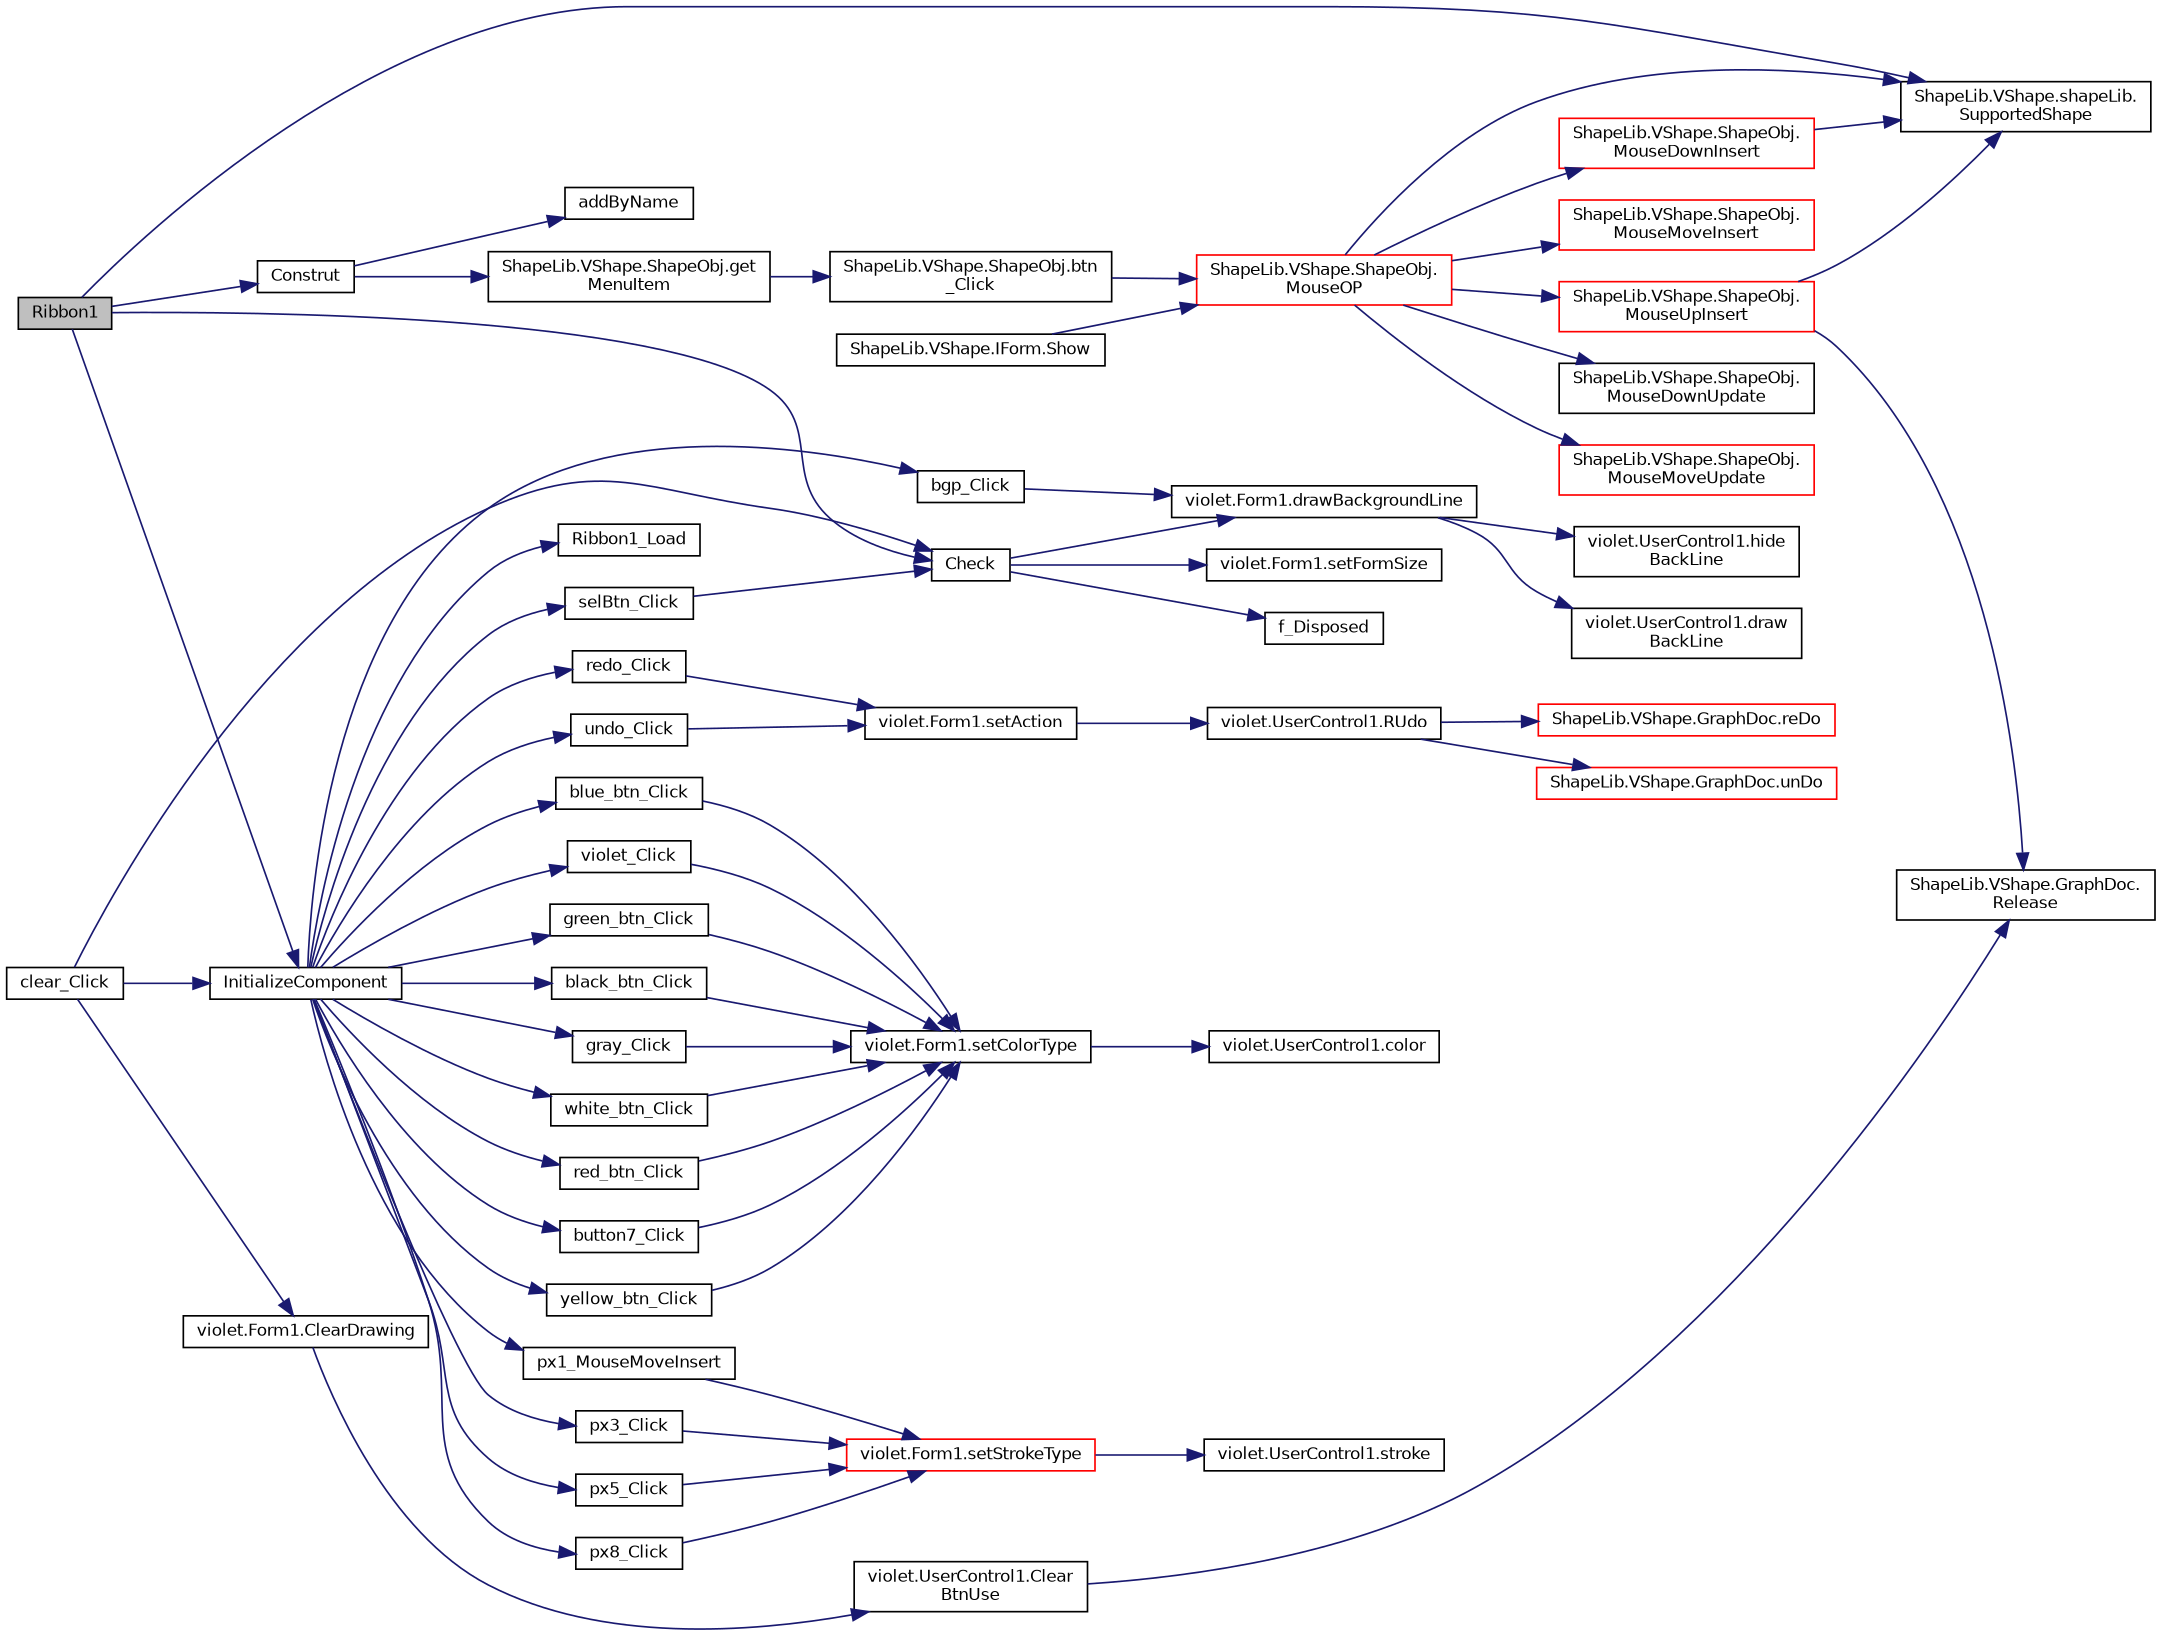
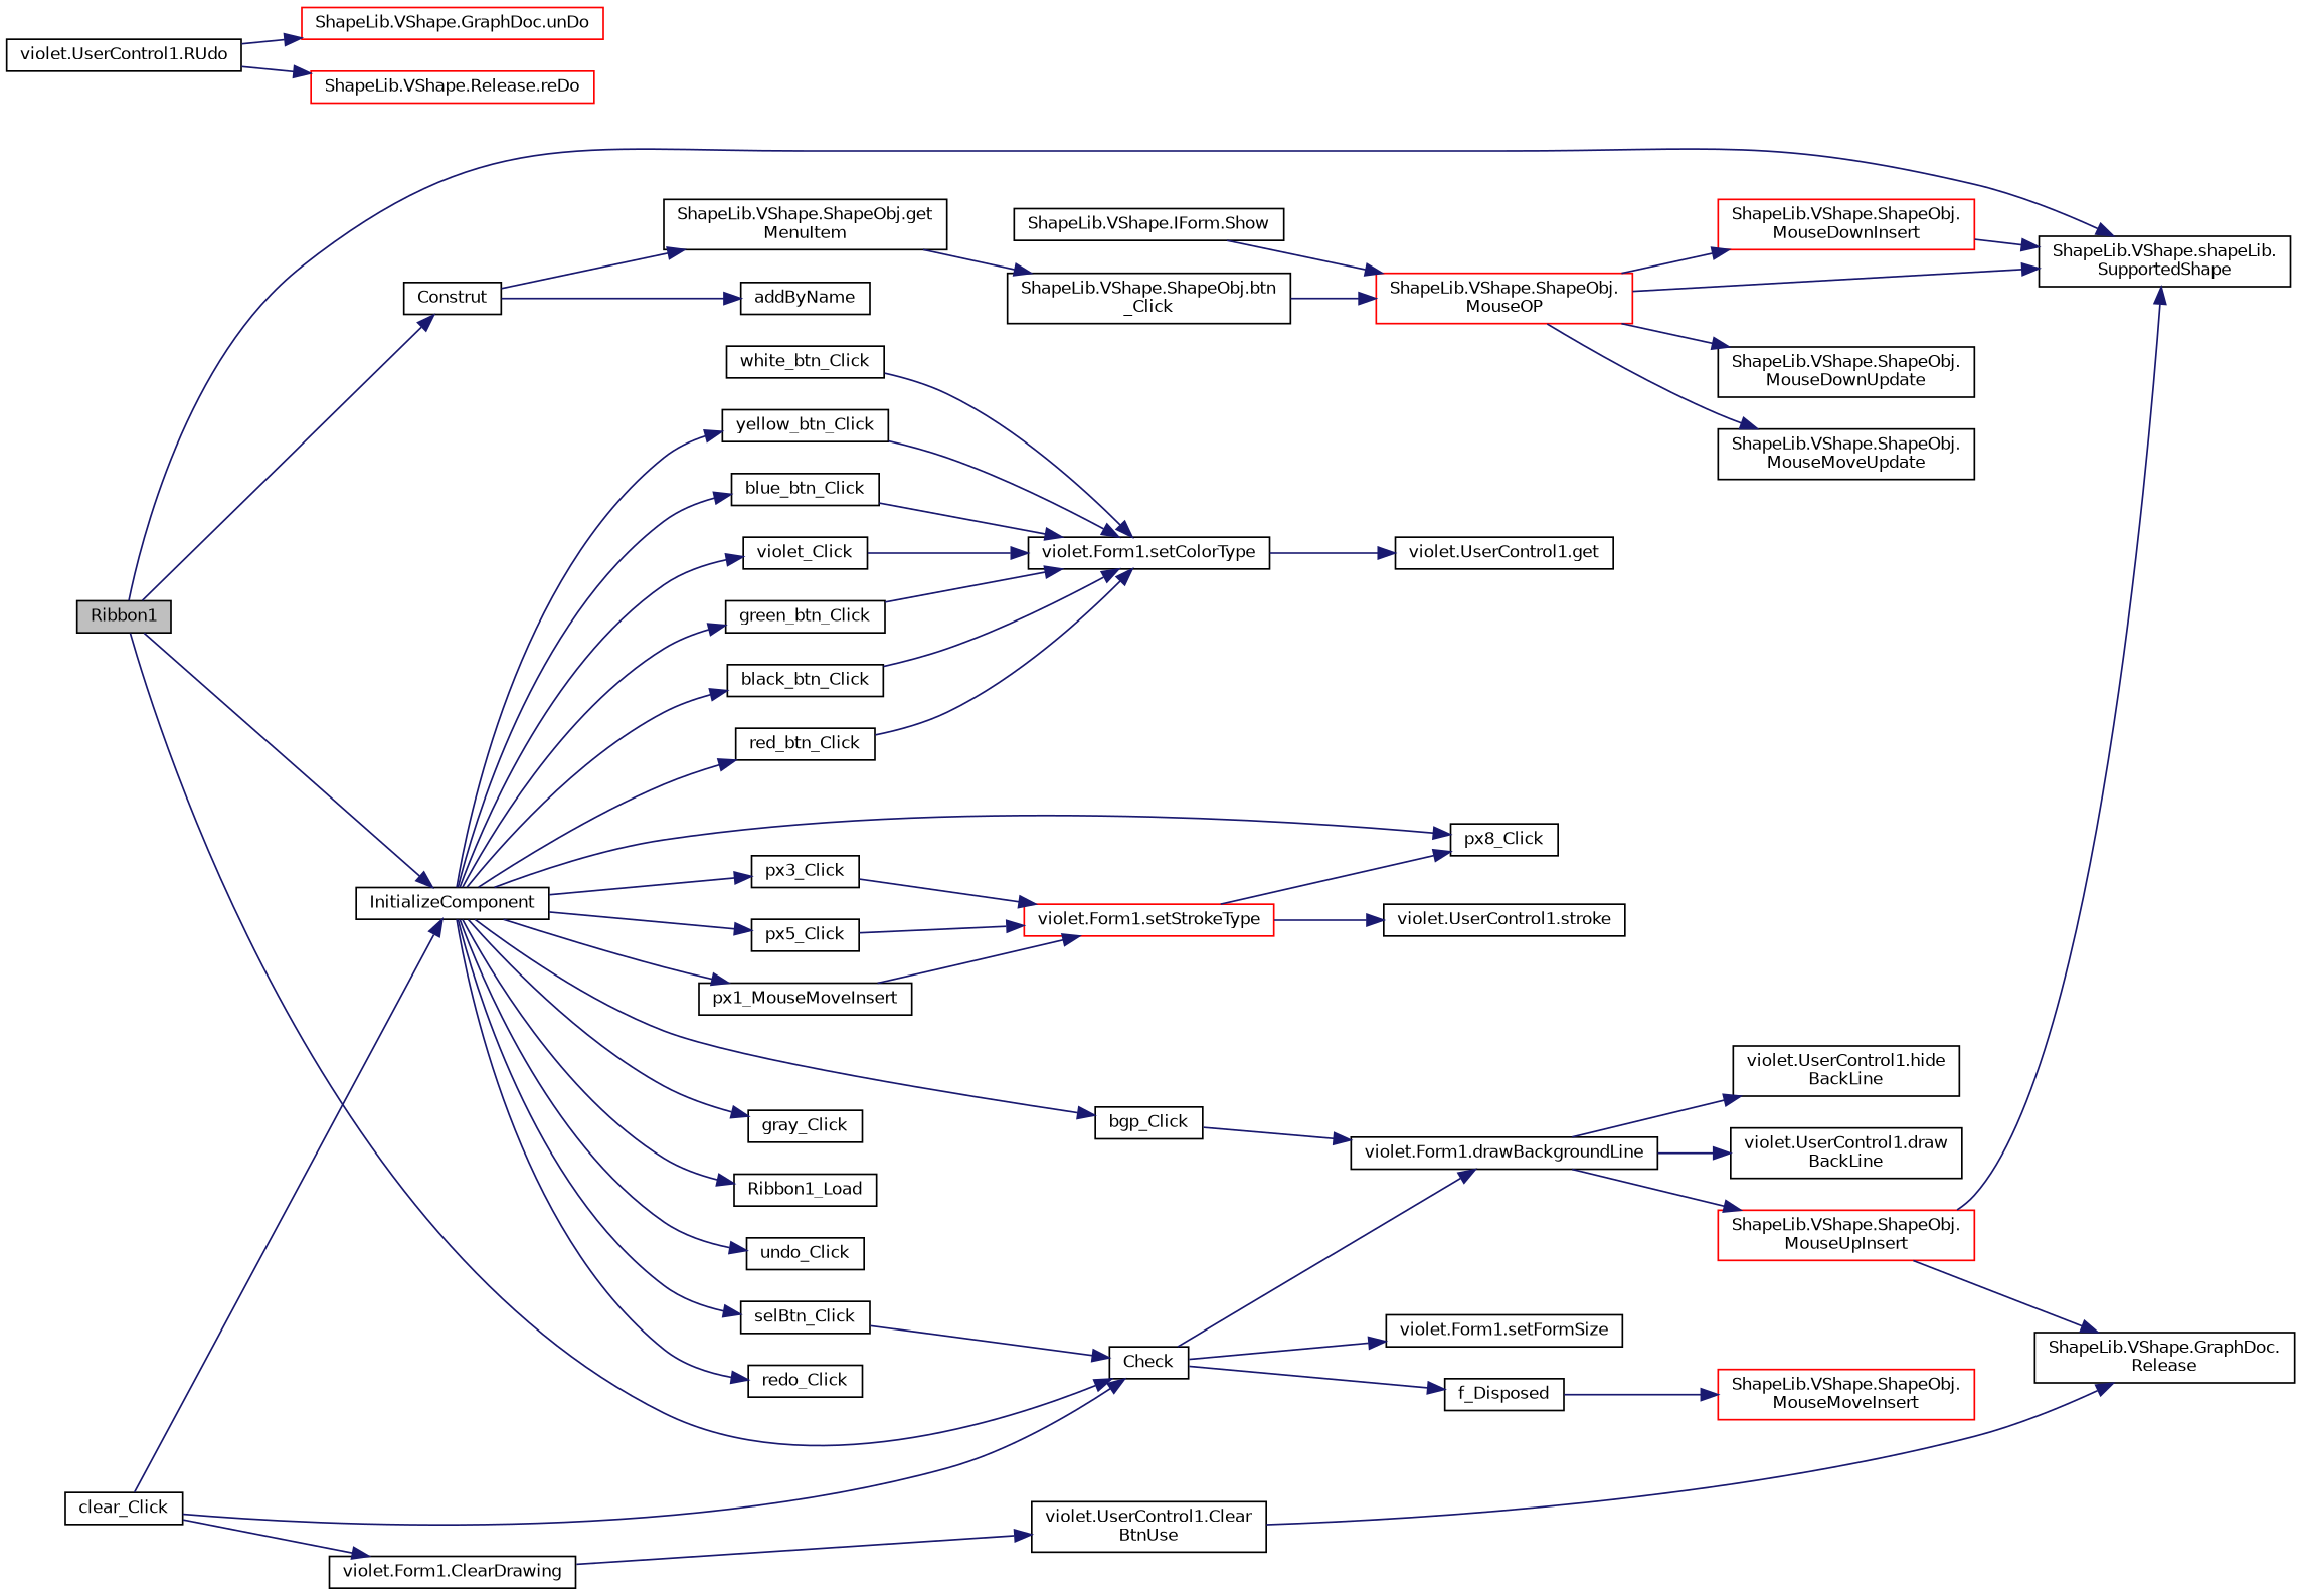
  digraph {
    rankdir=LR
    node [color=black fillcolor=white fontname=Helvetica fontsize=10 shape=record style=filled]
    edge [color=midnightblue fontname=Helvetica fontsize=10 labelfontname=Helvetica labelfontsize=10 style=solid]
    n1 [fillcolor=grey75 fontcolor=black height=0.2 label=Ribbon1 width=0.4]
    n2 [height=0.2 label=InitializeComponent width=0.4]
    n3 [height=0.2 label=Check width=0.4]
    n4 [height=0.2 label="ShapeLib.VShape.shapeLib.\lSupportedShape" width=0.4]
    n5 [height=0.2 label=Construt width=0.4]
    n6 [height=0.2 label=selBtn_Click width=0.4]
    n7 [height=0.2 label=px1_MouseMoveInsert width=0.4]
    n8 [height=0.2 label=px3_Click width=0.4]
    n9 [height=0.2 label=px5_Click width=0.4]
    n10 [height=0.2 label=px8_Click width=0.4]
    n11 [height=0.2 label=bgp_Click width=0.4]
    n12 [height=0.2 label=undo_Click width=0.4]
    n13 [height=0.2 label=redo_Click width=0.4]
    n14 [height=0.2 label=red_btn_Click width=0.4]
-   n15 [height=0.2 label=button7_Click width=0.4]
    n16 [height=0.2 label=yellow_btn_Click width=0.4]
    n17 [height=0.2 label=blue_btn_Click width=0.4]
    n18 [height=0.2 label=violet_Click width=0.4]
    n19 [height=0.2 label=green_btn_Click width=0.4]
    n20 [height=0.2 label=black_btn_Click width=0.4]
    n21 [height=0.2 label=gray_Click width=0.4]
    n22 [height=0.2 label=white_btn_Click width=0.4]
    n23 [height=0.2 label=Ribbon1_Load width=0.4]
    n24 [height=0.2 label="violet.Form1.setFormSize" width=0.4]
    n25 [height=0.2 label="violet.Form1.drawBackgroundLine" width=0.4]
    n26 [height=0.2 label=f_Disposed width=0.4]
    n27 [height=0.2 label="ShapeLib.VShape.ShapeObj.get\lMenuItem" width=0.4]
    n28 [height=0.2 label=addByName width=0.4]
    n29 [color=red height=0.2 label="violet.Form1.setStrokeType" width=0.4]
    n30 [height=0.2 label=clear_Click width=0.4]
    n31 [height=0.2 label="violet.Form1.ClearDrawing" width=0.4]
-   n32 [height=0.2 label="violet.Form1.setAction" width=0.4]
    n33 [height=0.2 label="violet.Form1.setColorType" width=0.4]
    n34 [height=0.2 label="violet.UserControl1.draw\lBackLine" width=0.4]
    n35 [height=0.2 label="violet.UserControl1.hide\lBackLine" width=0.4]
    n36 [height=0.2 label="violet.UserControl1.stroke" width=0.4]
    n37 [height=0.2 label="violet.UserControl1.Clear\lBtnUse" width=0.4]
    n38 [height=0.2 label="ShapeLib.VShape.GraphDoc.\lRelease" width=0.4]
    n39 [height=0.2 label="violet.UserControl1.RUdo" width=0.4]
    n40 [color=red height=0.2 label="ShapeLib.VShape.GraphDoc.unDo" width=0.4]
-   n41 [color=red height=0.2 label="ShapeLib.VShape.GraphDoc.reDo" width=0.4]
-   n42 [height=0.2 label="violet.UserControl1.color" width=0.4]
+   n41 [color=red height=0.2 label="ShapeLib.VShape.Release.reDo" width=0.4]
+   n42 [height=0.2 label="violet.UserControl1.get" width=0.4]
    n43 [height=0.2 label="ShapeLib.VShape.ShapeObj.btn\l_Click" width=0.4]
    n44 [color=red height=0.2 label="ShapeLib.VShape.ShapeObj.\lMouseOP" width=0.4]
    n45 [color=red height=0.2 label="ShapeLib.VShape.ShapeObj.\lMouseUpInsert" width=0.4]
    n46 [color=red height=0.2 label="ShapeLib.VShape.ShapeObj.\lMouseMoveInsert" width=0.4]
    n47 [color=red height=0.2 label="ShapeLib.VShape.ShapeObj.\lMouseDownInsert" width=0.4]
    n48 [height=0.2 label="ShapeLib.VShape.ShapeObj.\lMouseDownUpdate" width=0.4]
-   n49 [color=red height=0.2 label="ShapeLib.VShape.ShapeObj.\lMouseMoveUpdate" width=0.4]
+   n49 [height=0.2 label="ShapeLib.VShape.ShapeObj.\lMouseMoveUpdate" width=0.4]
    n50 [height=0.2 label="ShapeLib.VShape.IForm.Show" width=0.4]
    n1 -> n2
    n1 -> n3
    n1 -> n4
    n1 -> n5
    n2 -> n6
    n2 -> n7
    n2 -> n8
    n2 -> n9
    n2 -> n10
    n2 -> n11
    n2 -> n12
    n2 -> n13
    n2 -> n14
-   n2 -> n15
    n2 -> n16
    n2 -> n17
    n2 -> n18
    n2 -> n19
    n2 -> n20
    n2 -> n21
-   n2 -> n22
    n2 -> n23
    n3 -> n24
    n3 -> n25
    n3 -> n26
    n5 -> n27
    n5 -> n28
    n6 -> n3
    n7 -> n29
    n8 -> n29
    n9 -> n29
-   n10 -> n29
+   n29 -> n10
    n11 -> n25
-   n12 -> n32
-   n13 -> n32
    n14 -> n33
-   n15 -> n33
    n16 -> n33
    n17 -> n33
    n18 -> n33
    n19 -> n33
    n20 -> n33
-   n21 -> n33
    n22 -> n33
    n25 -> n34
    n25 -> n35
    n27 -> n43
    n29 -> n36
    n30 -> n2
    n30 -> n3
    n30 -> n31
    n31 -> n37
-   n32 -> n39
    n33 -> n42
    n37 -> n38
    n39 -> n40
    n39 -> n41
    n43 -> n44
    n44 -> n4
-   n44 -> n45
-   n44 -> n46
+   n25 -> n45
+   n26 -> n46
    n44 -> n47
    n44 -> n48
    n44 -> n49
    n45 -> n4
    n45 -> n38
    n47 -> n4
    n50 -> n44
  }
